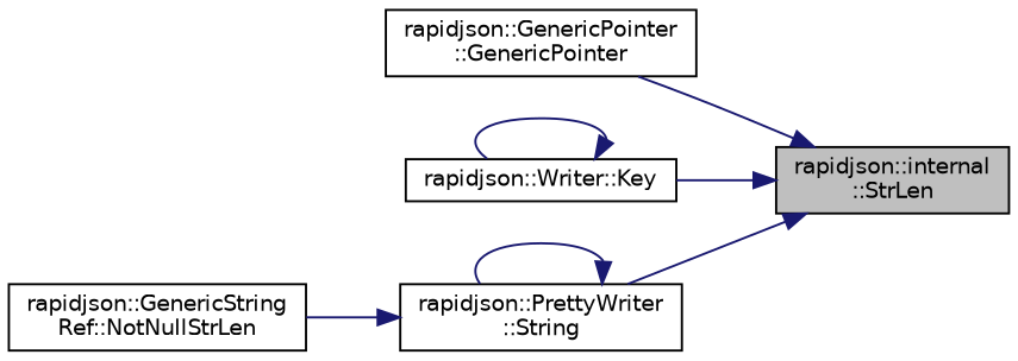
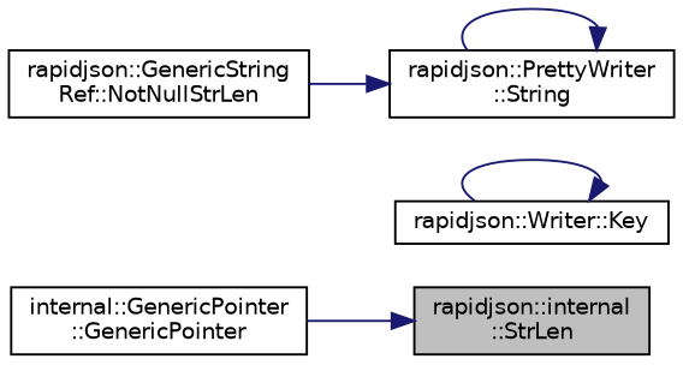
  digraph {
    rankdir=RL
    node [color=black fillcolor=white fontname=Helvetica fontsize=10 shape=record style=filled]
    edge [color=midnightblue dir=back fontname=Helvetica fontsize=10 labelfontname=Helvetica labelfontsize=10 style=solid]
    n1 [fillcolor=grey75 fontcolor=black height=0.2 label="rapidjson::internal\l::StrLen" width=0.4]
-   n2 [height=0.2 label="rapidjson::GenericPointer\l::GenericPointer" width=0.4]
+   n2 [height=0.2 label="internal::GenericPointer\l::GenericPointer" width=0.4]
    n3 [height=0.2 label="rapidjson::Writer::Key" width=0.4]
    n4 [height=0.2 label="rapidjson::PrettyWriter\l::String" width=0.4]
    n5 [height=0.2 label="rapidjson::GenericString\lRef::NotNullStrLen" width=0.4]
    n1 -> n2
-   n1 -> n3
-   n1 -> n4
    n3 -> n3
    n4 -> n4
    n4 -> n5
  }
